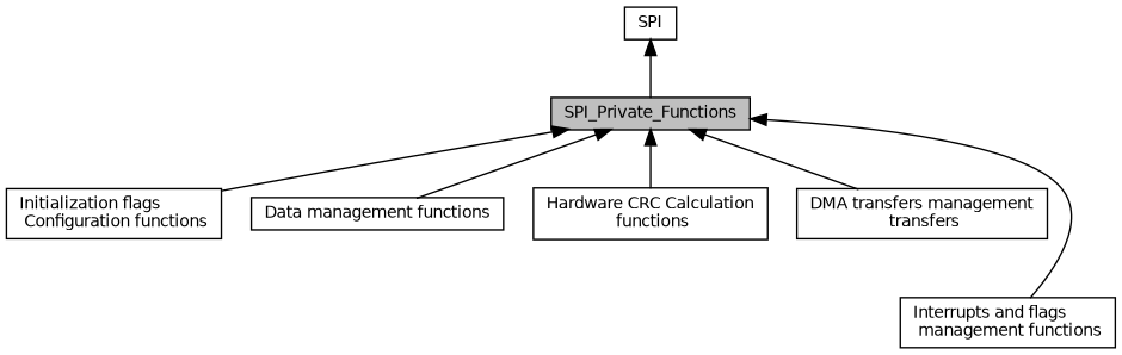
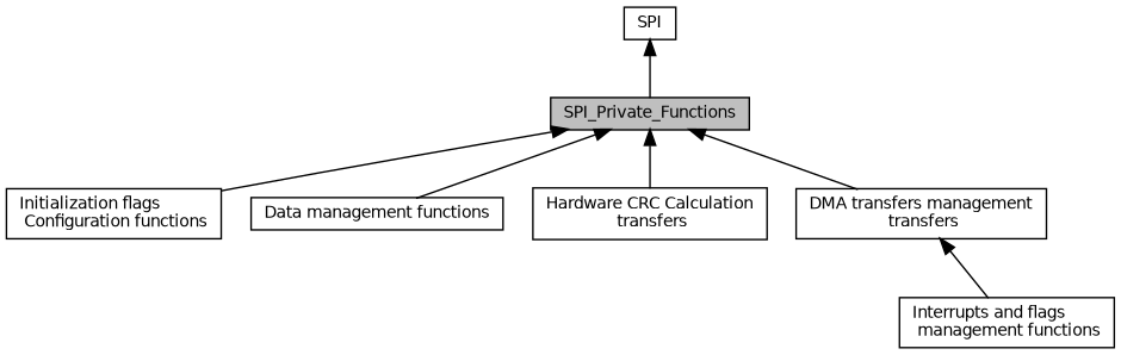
  digraph {
    rankdir=TB
    node [color=black fillcolor=white fontname=Helvetica fontsize=10 shape=record style=filled]
    edge [dir=back fontname=Helvetica fontsize=10 labelfontname=Helvetica labelfontsize=10 shape=plaintext style=solid]
    n1 [height=0.2 label="Initialization flags\l Configuration functions" width=0.4]
    n2 [height=0.2 label="Data management functions" width=0.4]
-   n3 [height=0.2 label="Hardware CRC Calculation\l functions" width=0.4]
+   n3 [height=0.2 label="Hardware CRC Calculation\l transfers" width=0.4]
    n4 [height=0.2 label="DMA transfers management\l transfers" width=0.4]
    n5 [height=0.2 label="Interrupts and flags\l management functions" width=0.4]
    n6 [height=0.2 label=SPI width=0.4]
    n7 [fillcolor=grey75 fontcolor=black height=0.2 label=SPI_Private_Functions width=0.4]
    n6 -> n7
    n7 -> n1
    n7 -> n2
    n7 -> n3
    n7 -> n4
-   n7 -> n5
+   n4 -> n5
  }
